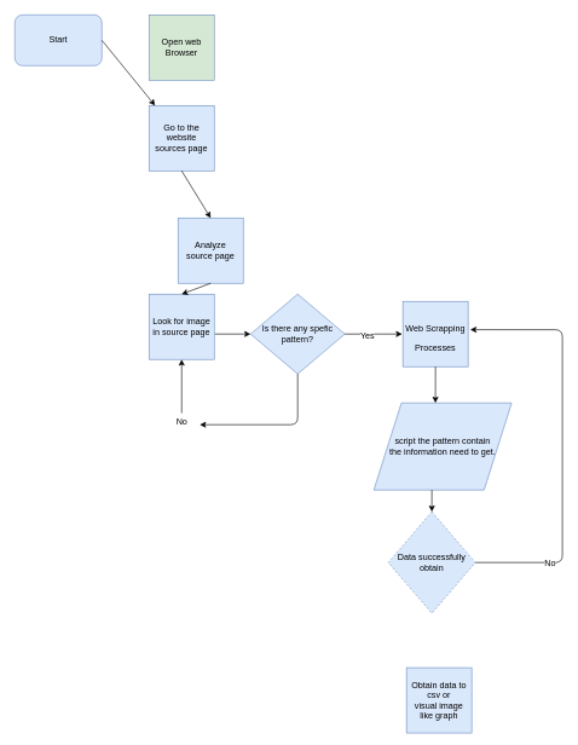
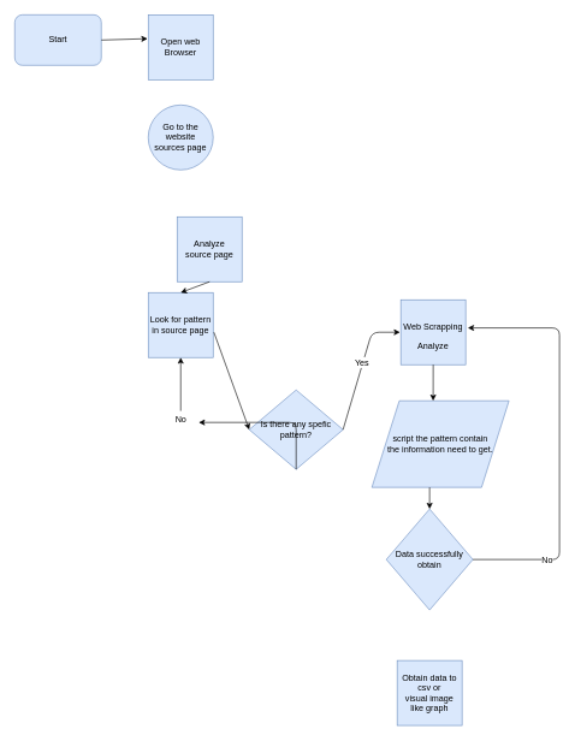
  <mxCell id="0" />
  <mxCell id="1" parent="0" />
  <mxCell id="2" value="Start" style="rounded=1;whiteSpace=wrap;html=1;fillColor=#dae8fc;strokeColor=#6c8ebf;" vertex="1" parent="1"><mxGeometry x="20" y="20" width="120" height="70" as="geometry" /></mxCell>
- <mxCell id="3" value="Open web Browser" style="whiteSpace=wrap;html=1;aspect=fixed;fillColor=#d5e8d4;strokeColor=#6c8ebf;" vertex="1" parent="1"><mxGeometry x="205" y="20" width="90" height="90" as="geometry" /></mxCell>
- <mxCell id="4" value="&lt;p class=&quot;MsoNormal&quot; align=&quot;center&quot;&gt;Web Scrapping&lt;/p&gt;&lt;span&gt;Processes&lt;/span&gt;" style="whiteSpace=wrap;html=1;aspect=fixed;fillColor=#dae8fc;strokeColor=#6c8ebf;" vertex="1" parent="1"><mxGeometry x="555" y="415" width="90" height="90" as="geometry" /></mxCell>
- <mxCell id="5" value="&lt;p class=&quot;MsoNormal&quot; align=&quot;center&quot;&gt;Data successfully&lt;br/&gt;obtain&lt;/p&gt;" style="rhombus;whiteSpace=wrap;html=1;fillColor=#dae8fc;strokeColor=#6c8ebf;dashed=1;" vertex="1" parent="1"><mxGeometry x="535" y="705" width="120" height="140" as="geometry" /></mxCell>
+ <mxCell id="3" value="Open web Browser" style="whiteSpace=wrap;html=1;aspect=fixed;fillColor=#dae8fc;strokeColor=#6c8ebf;" vertex="1" parent="1"><mxGeometry x="205" y="20" width="90" height="90" as="geometry" /></mxCell>
+ <mxCell id="4" value="&lt;p class=&quot;MsoNormal&quot; align=&quot;center&quot;&gt;Web Scrapping&lt;/p&gt;&lt;span&gt;Analyze&lt;/span&gt;" style="whiteSpace=wrap;html=1;aspect=fixed;fillColor=#dae8fc;strokeColor=#6c8ebf;" vertex="1" parent="1"><mxGeometry x="555" y="415" width="90" height="90" as="geometry" /></mxCell>
+ <mxCell id="5" value="&lt;p class=&quot;MsoNormal&quot; align=&quot;center&quot;&gt;Data successfully&lt;br/&gt;obtain&lt;/p&gt;" style="rhombus;whiteSpace=wrap;html=1;fillColor=#dae8fc;strokeColor=#6c8ebf;" vertex="1" parent="1"><mxGeometry x="535" y="705" width="120" height="140" as="geometry" /></mxCell>
  <mxCell id="6" value="&lt;p class=&quot;MsoNormal&quot; align=&quot;center&quot;&gt;script the pattern contain&lt;br&gt;the&lt;span&gt;&amp;nbsp;information need to get.&lt;/span&gt;&lt;/p&gt;" style="shape=parallelogram;perimeter=parallelogramPerimeter;whiteSpace=wrap;html=1;fillColor=#dae8fc;strokeColor=#6c8ebf;" vertex="1" parent="1"><mxGeometry x="515" y="555" width="190" height="120" as="geometry" /></mxCell>
- <mxCell id="7" value="Go to the website&lt;br&gt;sources page" style="whiteSpace=wrap;html=1;aspect=fixed;fillColor=#dae8fc;strokeColor=#6c8ebf;" vertex="1" parent="1"><mxGeometry x="205" y="145" width="90" height="90" as="geometry" /></mxCell>
+ <mxCell id="7" value="Go to the website&lt;br&gt;sources page" style="ellipse;whiteSpace=wrap;html=1;aspect=fixed;fillColor=#dae8fc;strokeColor=#6c8ebf;" vertex="1" parent="1"><mxGeometry x="205" y="145" width="90" height="90" as="geometry" /></mxCell>
  <mxCell id="8" value="Analyze&lt;br&gt;source page" style="whiteSpace=wrap;html=1;aspect=fixed;fillColor=#dae8fc;strokeColor=#6c8ebf;" vertex="1" parent="1"><mxGeometry x="245" y="300" width="90" height="90" as="geometry" /></mxCell>
- <mxCell id="9" value="Look for image&lt;br&gt;in source page" style="whiteSpace=wrap;html=1;aspect=fixed;fillColor=#dae8fc;strokeColor=#6c8ebf;" vertex="1" parent="1"><mxGeometry x="205" y="405" width="90" height="90" as="geometry" /></mxCell>
- <mxCell id="10" value="Is there any spefic pattern?" style="rhombus;whiteSpace=wrap;html=1;fillColor=#dae8fc;strokeColor=#6c8ebf;" vertex="1" parent="1"><mxGeometry x="345" y="405" width="130" height="110" as="geometry" /></mxCell>
+ <mxCell id="9" value="Look for pattern&lt;br&gt;in source page" style="whiteSpace=wrap;html=1;aspect=fixed;fillColor=#dae8fc;strokeColor=#6c8ebf;" vertex="1" parent="1"><mxGeometry x="205" y="405" width="90" height="90" as="geometry" /></mxCell>
+ <mxCell id="10" value="Is there any spefic pattern?" style="rhombus;whiteSpace=wrap;html=1;fillColor=#dae8fc;strokeColor=#6c8ebf;" vertex="1" parent="1"><mxGeometry x="345" y="540" width="130" height="110" as="geometry" /></mxCell>
  <mxCell id="11" value="" style="endArrow=classic;html=1;exitX=0.5;exitY=1;exitDx=0;exitDy=0;" edge="1" parent="1" source="10"><mxGeometry width="50" height="50" relative="1" as="geometry"><mxPoint x="365" y="595" as="sourcePoint" /><mxPoint x="275" y="585" as="targetPoint" /><Array as="points"><mxPoint x="410" y="585" /></Array></mxGeometry></mxCell>
  <mxCell id="12" value="No" style="text;html=1;resizable=0;points=[];autosize=1;align=center;verticalAlign=top;spacingTop=-4;" vertex="1" parent="1"><mxGeometry x="235" y="572" width="30" height="20" as="geometry" /></mxCell>
  <mxCell id="13" value="" style="endArrow=classic;html=1;entryX=0.5;entryY=1;entryDx=0;entryDy=0;" edge="1" parent="1" target="9"><mxGeometry width="50" height="50" relative="1" as="geometry"><mxPoint x="250" y="569" as="sourcePoint" /><mxPoint x="275" y="530" as="targetPoint" /></mxGeometry></mxCell>
- <mxCell id="14" value="" style="endArrow=classic;html=1;exitX=0.5;exitY=1;exitDx=0;exitDy=0;entryX=0.5;entryY=0;entryDx=0;entryDy=0;" edge="1" parent="1" source="7" target="8"><mxGeometry width="50" height="50" relative="1" as="geometry"><mxPoint x="225" y="282.5" as="sourcePoint" /><mxPoint x="275" y="232.5" as="targetPoint" /></mxGeometry></mxCell>
  <mxCell id="15" value="" style="endArrow=classic;html=1;exitX=0.5;exitY=1;exitDx=0;exitDy=0;entryX=0.5;entryY=0;entryDx=0;entryDy=0;" edge="1" parent="1" source="8" target="9"><mxGeometry width="50" height="50" relative="1" as="geometry"><mxPoint x="215" y="415" as="sourcePoint" /><mxPoint x="265" y="365" as="targetPoint" /></mxGeometry></mxCell>
  <mxCell id="16" value="" style="endArrow=classic;html=1;exitX=1.011;exitY=0.611;exitDx=0;exitDy=0;exitPerimeter=0;entryX=0;entryY=0.5;entryDx=0;entryDy=0;" edge="1" parent="1" source="9" target="10"><mxGeometry width="50" height="50" relative="1" as="geometry"><mxPoint x="290" y="485" as="sourcePoint" /><mxPoint x="340" y="435" as="targetPoint" /></mxGeometry></mxCell>
  <mxCell id="17" value="" style="endArrow=classic;html=1;exitX=1;exitY=0.5;exitDx=0;exitDy=0;" edge="1" parent="1" source="10"><mxGeometry width="50" height="50" relative="1" as="geometry"><mxPoint x="495" y="500" as="sourcePoint" /><mxPoint x="554" y="460" as="targetPoint" /><Array as="points"><mxPoint x="515" y="460" /></Array></mxGeometry></mxCell>
  <mxCell id="18" value="Yes" style="text;html=1;resizable=0;points=[];align=center;verticalAlign=middle;labelBackgroundColor=#ffffff;" vertex="1" connectable="0" parent="17"><mxGeometry x="0.013" y="-10" relative="1" as="geometry"><mxPoint x="-10" y="-9" as="offset" /></mxGeometry></mxCell>
- <mxCell id="19" value="&lt;p class=&quot;MsoNormal&quot; align=&quot;center&quot;&gt;Obtain data to csv or&lt;br/&gt;visual image like graph&lt;/p&gt;" style="whiteSpace=wrap;html=1;aspect=fixed;fillColor=#dae8fc;strokeColor=#6c8ebf;" vertex="1" parent="1"><mxGeometry x="560" y="920" width="90" height="90" as="geometry" /></mxCell>
+ <mxCell id="19" value="&lt;p class=&quot;MsoNormal&quot; align=&quot;center&quot;&gt;Obtain data to csv or&lt;br/&gt;visual image like graph&lt;/p&gt;" style="whiteSpace=wrap;html=1;aspect=fixed;fillColor=#dae8fc;strokeColor=#6c8ebf;" vertex="1" parent="1"><mxGeometry x="550" y="915" width="90" height="90" as="geometry" /></mxCell>
  <mxCell id="20" value="" style="endArrow=classic;html=1;exitX=1;exitY=0.5;exitDx=0;exitDy=0;entryX=1.033;entryY=0.433;entryDx=0;entryDy=0;entryPerimeter=0;" edge="1" parent="1" source="5" target="4"><mxGeometry width="50" height="50" relative="1" as="geometry"><mxPoint x="655" y="805" as="sourcePoint" /><mxPoint x="775" y="455" as="targetPoint" /><Array as="points"><mxPoint x="775" y="775" /><mxPoint x="775" y="454" /></Array></mxGeometry></mxCell>
  <mxCell id="21" value="No" style="text;html=1;resizable=0;points=[];align=center;verticalAlign=middle;labelBackgroundColor=#ffffff;" vertex="1" connectable="0" parent="20"><mxGeometry x="-0.641" relative="1" as="geometry"><mxPoint as="offset" /></mxGeometry></mxCell>
  <mxCell id="22" value="" style="endArrow=classic;html=1;exitX=0.5;exitY=1;exitDx=0;exitDy=0;entryX=0.447;entryY=0;entryDx=0;entryDy=0;entryPerimeter=0;" edge="1" parent="1" source="4" target="6"><mxGeometry width="50" height="50" relative="1" as="geometry"><mxPoint x="585" y="555" as="sourcePoint" /><mxPoint x="635" y="505" as="targetPoint" /></mxGeometry></mxCell>
  <mxCell id="23" value="" style="endArrow=classic;html=1;entryX=0.5;entryY=0;entryDx=0;entryDy=0;" edge="1" parent="1" target="5"><mxGeometry width="50" height="50" relative="1" as="geometry"><mxPoint x="595" y="675" as="sourcePoint" /><mxPoint x="620" y="655" as="targetPoint" /></mxGeometry></mxCell>
- <mxCell id="24" value="" style="endArrow=classic;html=1;exitX=1;exitY=0.5;exitDx=0;exitDy=0;" edge="1" parent="1" source="2" target="7"><mxGeometry width="50" height="50" relative="1" as="geometry"><mxPoint x="125" y="80" as="sourcePoint" /><mxPoint x="175" y="30" as="targetPoint" /></mxGeometry></mxCell>
+ <mxCell id="24" value="" style="endArrow=classic;html=1;exitX=1;exitY=0.5;exitDx=0;exitDy=0;entryX=-0.011;entryY=0.367;entryDx=0;entryDy=0;entryPerimeter=0;" edge="1" parent="1" source="2" target="3"><mxGeometry width="50" height="50" relative="1" as="geometry"><mxPoint x="125" y="80" as="sourcePoint" /><mxPoint x="175" y="30" as="targetPoint" /></mxGeometry></mxCell>
